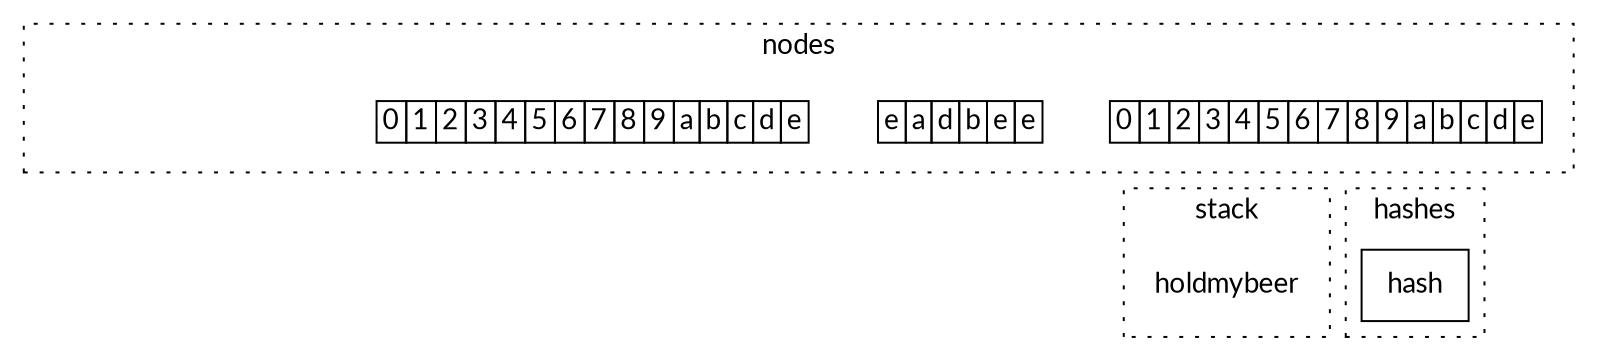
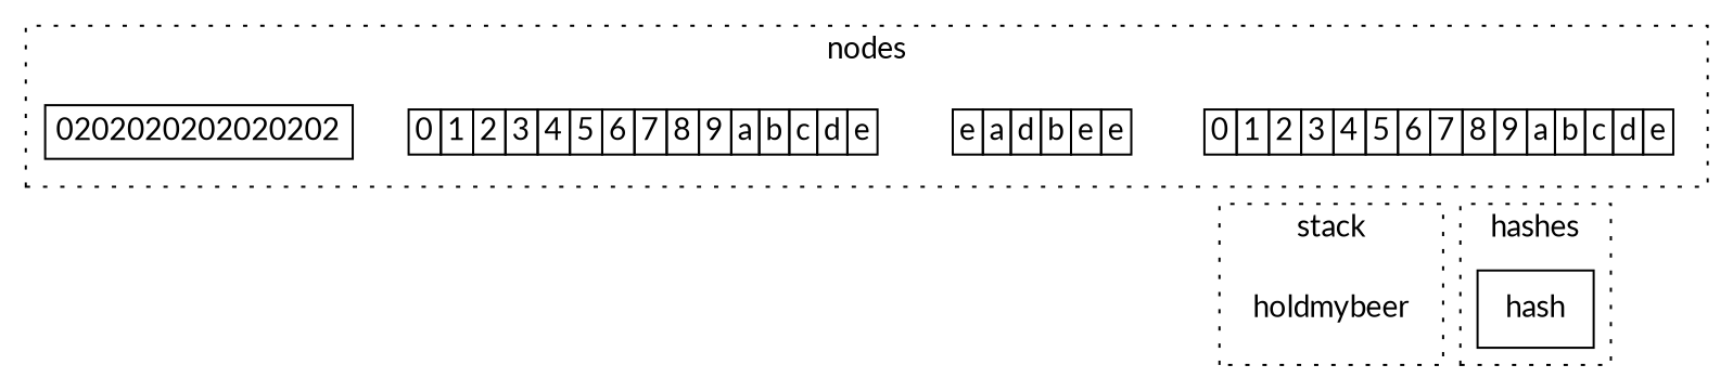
  digraph {
    fontname=Lato
    node [fontname=Lato shape=none]
    edge [fontname=Lato style=invis]
    n1 [label=<<table border="0" cellborder="1" cellspacing="0"><tr><td port="0">0</td><td port="1">1</td><td port="2">2</td><td port="3">3</td><td port="4">4</td><td port="5">5</td><td port="6">6</td><td port="7">7</td><td port="8">8</td><td port="9">9</td><td port="10">a</td><td port="11">b</td><td port="12">c</td><td port="13">d</td><td port="14">e</td></tr></table>>]
    n2 [label=<<table border="0" cellspacing="0" cellborder="1"><tr><td port="0">e</td><td port="1">a</td><td port="2">d</td><td port="3">b</td><td port="4">e</td><td port="5">e</td></tr></table>>]
    n3 [label=<<table border="0" cellborder="1" cellspacing="0"><tr><td port="0">0</td><td port="1">1</td><td port="2">2</td><td port="3">3</td><td port="4">4</td><td port="5">5</td><td port="6">6</td><td port="7">7</td><td port="8">8</td><td port="9">9</td><td port="10">a</td><td port="11">b</td><td port="12">c</td><td port="13">d</td><td port="14">e</td></tr></table>>]
+   n4 [label=<<table border="0" cellborder="1" cellspacing="0" cellpadding="4"><tr><td>0202020202020202</td></tr></table>> margin=0]
    holdmybeer
    hash [shape=box]
    subgraph cluster_1 {
      label=nodes
      style=dotted
      n1
      n2
      n3
+     n4
    }
    subgraph cluster_2 {
      label=stack
      style=dotted
      holdmybeer
    }
    subgraph cluster_3 {
      label=hashes
      style=dotted
      hash
    }
    n1 -> holdmybeer
    n1 -> hash
  }
